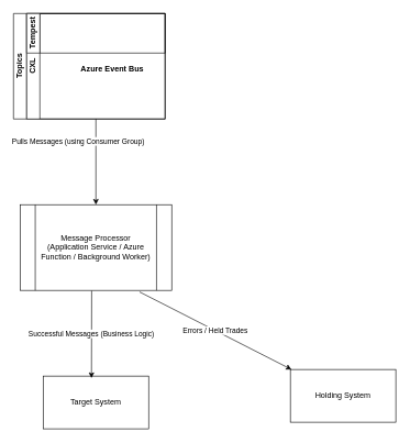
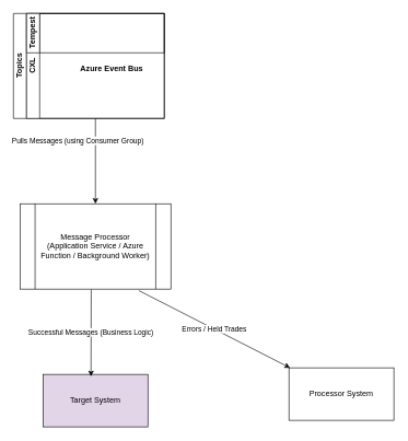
  <mxCell id="0" />
  <mxCell id="1" parent="0" />
- <mxCell id="2" value="Target System" style="rounded=0;whiteSpace=wrap;html=1;" parent="1" vertex="1"><mxGeometry x="65" y="570" width="160" height="80" as="geometry" /></mxCell>
- <mxCell id="3" value="Holding System" style="rounded=0;whiteSpace=wrap;html=1;" parent="1" vertex="1"><mxGeometry x="440" y="560" width="160" height="80" as="geometry" /></mxCell>
+ <mxCell id="2" value="Target System" style="rounded=0;whiteSpace=wrap;html=1;fillColor=#e1d5e7;" parent="1" vertex="1"><mxGeometry x="65" y="570" width="160" height="80" as="geometry" /></mxCell>
+ <mxCell id="3" value="Processor System" style="rounded=0;whiteSpace=wrap;html=1;" parent="1" vertex="1"><mxGeometry x="440" y="560" width="160" height="80" as="geometry" /></mxCell>
  <mxCell id="4" value="Pulls Messages (using Consumer Group)" style="endArrow=classic;html=1;rounded=0;entryX=0.5;entryY=0;entryDx=0;entryDy=0;exitX=0.5;exitY=1;exitDx=0;exitDy=0;" parent="1" source="9" target="7" edge="1"><mxGeometry x="-0.477" y="-27" relative="1" as="geometry"><mxPoint x="152.5" y="250" as="sourcePoint" /><mxPoint x="244.375" y="320" as="targetPoint" /><mxPoint as="offset" /></mxGeometry></mxCell>
  <mxCell id="5" value="Successful Messages (Business Logic)" style="endArrow=classic;html=1;rounded=0;entryX=0.458;entryY=0.038;exitX=0.472;exitY=1.003;exitDx=0;exitDy=0;exitPerimeter=0;entryDx=0;entryDy=0;entryPerimeter=0;" parent="1" source="7" target="2" edge="1"><mxGeometry relative="1" as="geometry"><Array as="points" /><mxPoint x="390" y="340" as="sourcePoint" /></mxGeometry></mxCell>
  <mxCell id="6" value="Errors / Held Trades" style="endArrow=classic;html=1;rounded=0;exitX=0.788;exitY=1.018;exitDx=0;exitDy=0;exitPerimeter=0;" parent="1" source="7" target="3" edge="1"><mxGeometry relative="1" as="geometry"><mxPoint x="375.789" y="420" as="sourcePoint" /></mxGeometry></mxCell>
  <mxCell id="7" value="Message Processor&lt;br&gt;(Application Service / Azure Function / Background Worker)" style="shape=process;whiteSpace=wrap;html=1;backgroundOutline=1;" parent="1" vertex="1"><mxGeometry x="30" y="310" width="230" height="130" as="geometry" /></mxCell>
  <mxCell id="8" value="Topics" style="swimlane;childLayout=stackLayout;resizeParent=1;resizeParentMax=0;horizontal=0;startSize=20;horizontalStack=0;html=1;" parent="1" vertex="1"><mxGeometry x="20" y="20" width="230" height="160" as="geometry" /></mxCell>
  <mxCell id="9" value="&lt;div&gt;CXL&lt;/div&gt;" style="swimlane;startSize=20;horizontal=0;html=1;" parent="8" vertex="1"><mxGeometry x="20" width="210" height="160" as="geometry" /></mxCell>
  <mxCell id="10" value="Azure Event Bus" style="text;html=1;align=center;verticalAlign=middle;whiteSpace=wrap;rounded=0;fontStyle=1" parent="9" vertex="1"><mxGeometry x="70" y="70" width="120" height="30" as="geometry" /></mxCell>
  <mxCell id="11" style="edgeStyle=orthogonalEdgeStyle;rounded=0;orthogonalLoop=1;jettySize=auto;html=1;exitX=0.5;exitY=1;exitDx=0;exitDy=0;" parent="1" source="12" edge="1"><mxGeometry relative="1" as="geometry"><mxPoint x="145" y="80.2" as="targetPoint" /></mxGeometry></mxCell>
  <mxCell id="12" value="Tempest" style="swimlane;startSize=20;horizontal=0;html=1;" parent="1" vertex="1"><mxGeometry x="40" y="20" width="210" height="60" as="geometry" /></mxCell>
